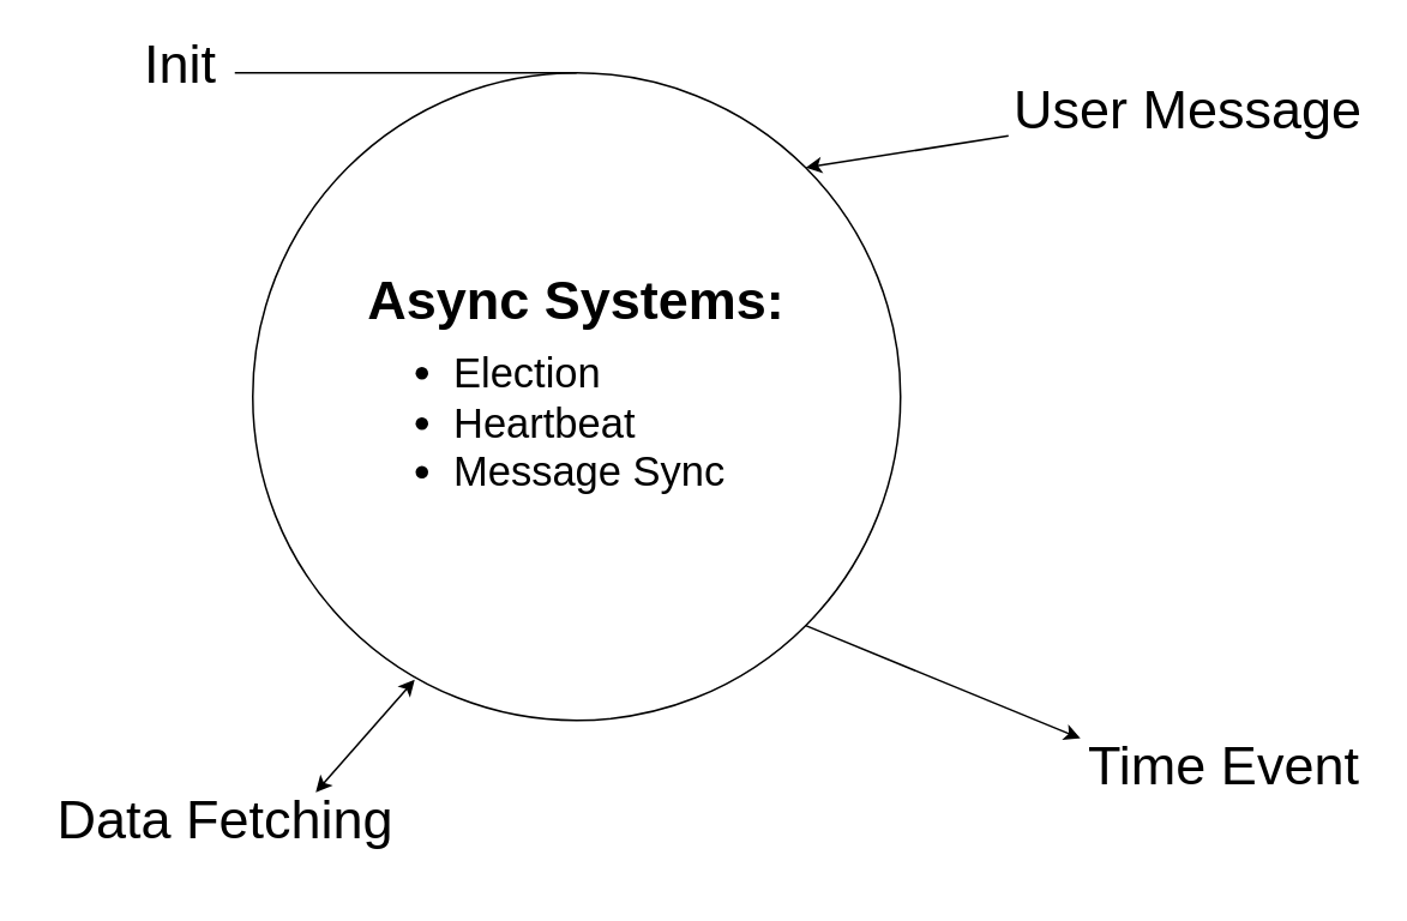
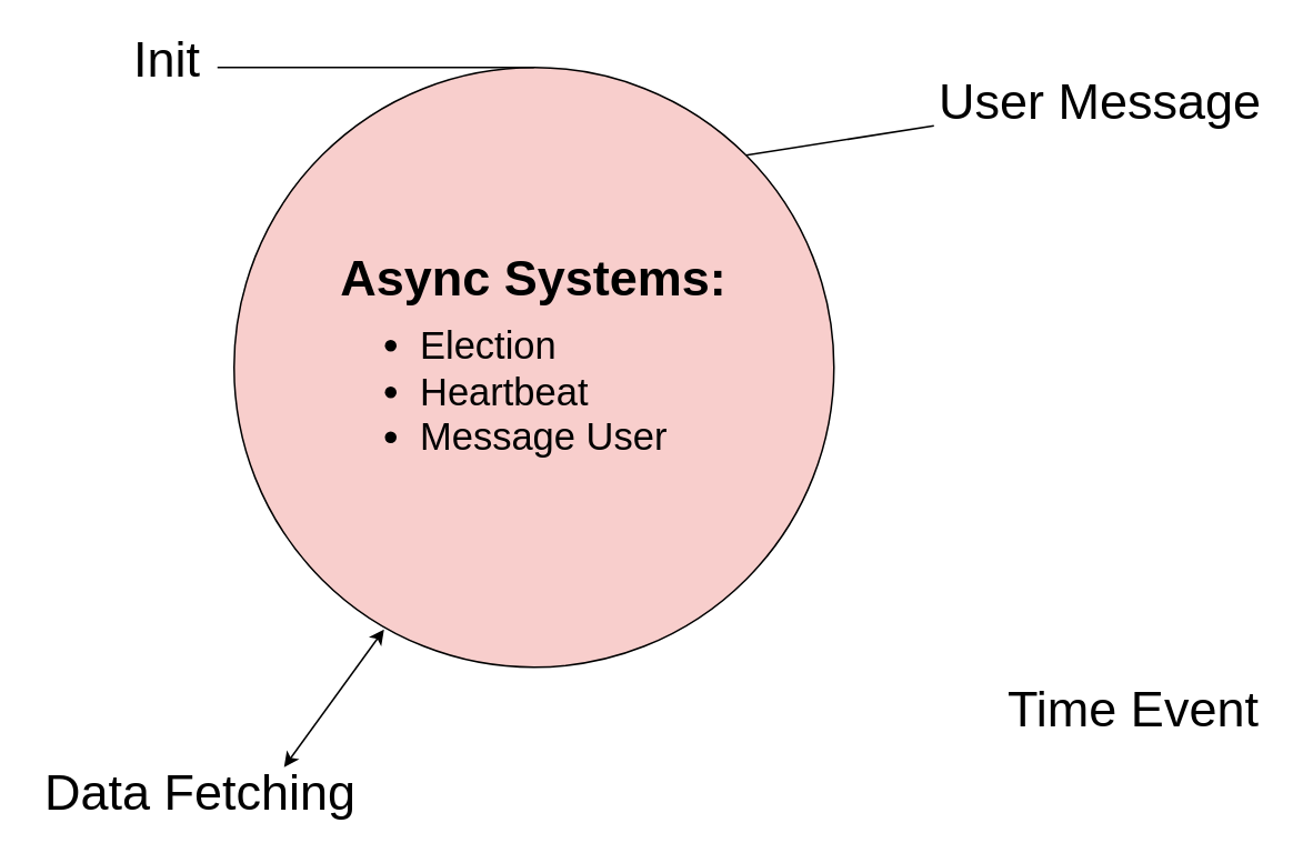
  <mxCell id="0" />
  <mxCell id="1" parent="0" />
- <mxCell id="2" value="&lt;span style=&quot;font-size: 30px;&quot;&gt;&lt;b&gt;Async Systems:&lt;br&gt;&lt;/b&gt;&lt;br&gt;&lt;br&gt;&lt;br&gt;&lt;/span&gt;" style="ellipse;whiteSpace=wrap;html=1;aspect=fixed;" vertex="1" parent="1"><mxGeometry x="140" y="40" width="360" height="360" as="geometry" /></mxCell>
+ <mxCell id="2" value="&lt;span style=&quot;font-size: 30px;&quot;&gt;&lt;b&gt;Async Systems:&lt;br&gt;&lt;/b&gt;&lt;br&gt;&lt;br&gt;&lt;br&gt;&lt;/span&gt;" style="ellipse;whiteSpace=wrap;html=1;aspect=fixed;fillColor=#f8cecc;" vertex="1" parent="1"><mxGeometry x="140" y="40" width="360" height="360" as="geometry" /></mxCell>
  <mxCell id="3" value="" style="endArrow=none;html=1;entryX=0.5;entryY=0;entryDx=0;entryDy=0;" edge="1" parent="1" target="2"><mxGeometry width="50" height="50" relative="1" as="geometry"><mxPoint x="130" y="40" as="sourcePoint" /><mxPoint x="320" y="30" as="targetPoint" /></mxGeometry></mxCell>
  <mxCell id="4" value="&lt;font style=&quot;font-size: 30px;&quot;&gt;Init&lt;/font&gt;" style="text;html=1;strokeColor=none;fillColor=none;align=center;verticalAlign=middle;whiteSpace=wrap;rounded=0;" vertex="1" parent="1"><mxGeometry x="70" y="20" width="60" height="30" as="geometry" /></mxCell>
- <mxCell id="5" value="&lt;ul&gt;&lt;li&gt;Election&lt;/li&gt;&lt;li&gt;Heartbeat&lt;/li&gt;&lt;li&gt;Message Sync&lt;/li&gt;&lt;/ul&gt;" style="text;html=1;strokeColor=none;fillColor=none;align=left;verticalAlign=middle;whiteSpace=wrap;rounded=0;fontSize=23;" vertex="1" parent="1"><mxGeometry x="210" y="220" width="330" height="30" as="geometry" /></mxCell>
+ <mxCell id="5" value="&lt;ul&gt;&lt;li&gt;Election&lt;/li&gt;&lt;li&gt;Heartbeat&lt;/li&gt;&lt;li&gt;Message User&lt;/li&gt;&lt;/ul&gt;" style="text;html=1;strokeColor=none;fillColor=none;align=left;verticalAlign=middle;whiteSpace=wrap;rounded=0;fontSize=23;" vertex="1" parent="1"><mxGeometry x="210" y="220" width="330" height="30" as="geometry" /></mxCell>
  <mxCell id="6" value="&lt;font style=&quot;font-size: 30px;&quot;&gt;User Message&lt;/font&gt;" style="text;html=1;strokeColor=none;fillColor=none;align=center;verticalAlign=middle;whiteSpace=wrap;rounded=0;" vertex="1" parent="1"><mxGeometry x="560" y="45" width="200" height="30" as="geometry" /></mxCell>
  <mxCell id="7" value="&lt;font style=&quot;font-size: 30px;&quot;&gt;Time Event&lt;/font&gt;" style="text;html=1;strokeColor=none;fillColor=none;align=center;verticalAlign=middle;whiteSpace=wrap;rounded=0;" vertex="1" parent="1"><mxGeometry x="600" y="410" width="160" height="30" as="geometry" /></mxCell>
- <mxCell id="8" value="" style="endArrow=classic;html=1;fontSize=23;exitX=1;exitY=1;exitDx=0;exitDy=0;entryX=0;entryY=0;entryDx=0;entryDy=0;" edge="1" parent="1" source="2" target="7"><mxGeometry width="50" height="50" relative="1" as="geometry"><mxPoint x="330" y="310" as="sourcePoint" /><mxPoint x="580" y="410" as="targetPoint" /></mxGeometry></mxCell>
- <mxCell id="9" value="" style="endArrow=classic;html=1;fontSize=23;exitX=0;exitY=1;exitDx=0;exitDy=0;entryX=1;entryY=0;entryDx=0;entryDy=0;" edge="1" parent="1" source="6" target="2"><mxGeometry width="50" height="50" relative="1" as="geometry"><mxPoint x="680" y="140" as="sourcePoint" /><mxPoint x="730" y="90" as="targetPoint" /></mxGeometry></mxCell>
- <mxCell id="10" value="&lt;font style=&quot;font-size: 30px;&quot;&gt;Data Fetching&lt;/font&gt;" style="text;html=1;strokeColor=none;fillColor=none;align=center;verticalAlign=middle;whiteSpace=wrap;rounded=0;" vertex="1" parent="1"><mxGeometry x="25" y="440" width="200" height="30" as="geometry" /></mxCell>
+ <mxCell id="9" value="" style="endArrow=none;html=1;fontSize=23;exitX=0;exitY=1;exitDx=0;exitDy=0;entryX=1;entryY=0;entryDx=0;entryDy=0;" edge="1" parent="1" source="6" target="2"><mxGeometry width="50" height="50" relative="1" as="geometry"><mxPoint x="680" y="140" as="sourcePoint" /><mxPoint x="730" y="90" as="targetPoint" /></mxGeometry></mxCell>
+ <mxCell id="10" value="&lt;font style=&quot;font-size: 30px;&quot;&gt;Data Fetching&lt;/font&gt;" style="text;html=1;strokeColor=none;fillColor=none;align=center;verticalAlign=middle;whiteSpace=wrap;rounded=0;" vertex="1" parent="1"><mxGeometry x="20" y="460" width="200" height="30" as="geometry" /></mxCell>
  <mxCell id="11" value="" style="endArrow=classic;startArrow=classic;html=1;fontSize=23;exitX=0.75;exitY=0;exitDx=0;exitDy=0;entryX=0.25;entryY=0.937;entryDx=0;entryDy=0;entryPerimeter=0;" edge="1" parent="1" source="10" target="2"><mxGeometry width="50" height="50" relative="1" as="geometry"><mxPoint x="508.75" y="230.06" as="sourcePoint" /><mxPoint x="620" y="230" as="targetPoint" /></mxGeometry></mxCell>
